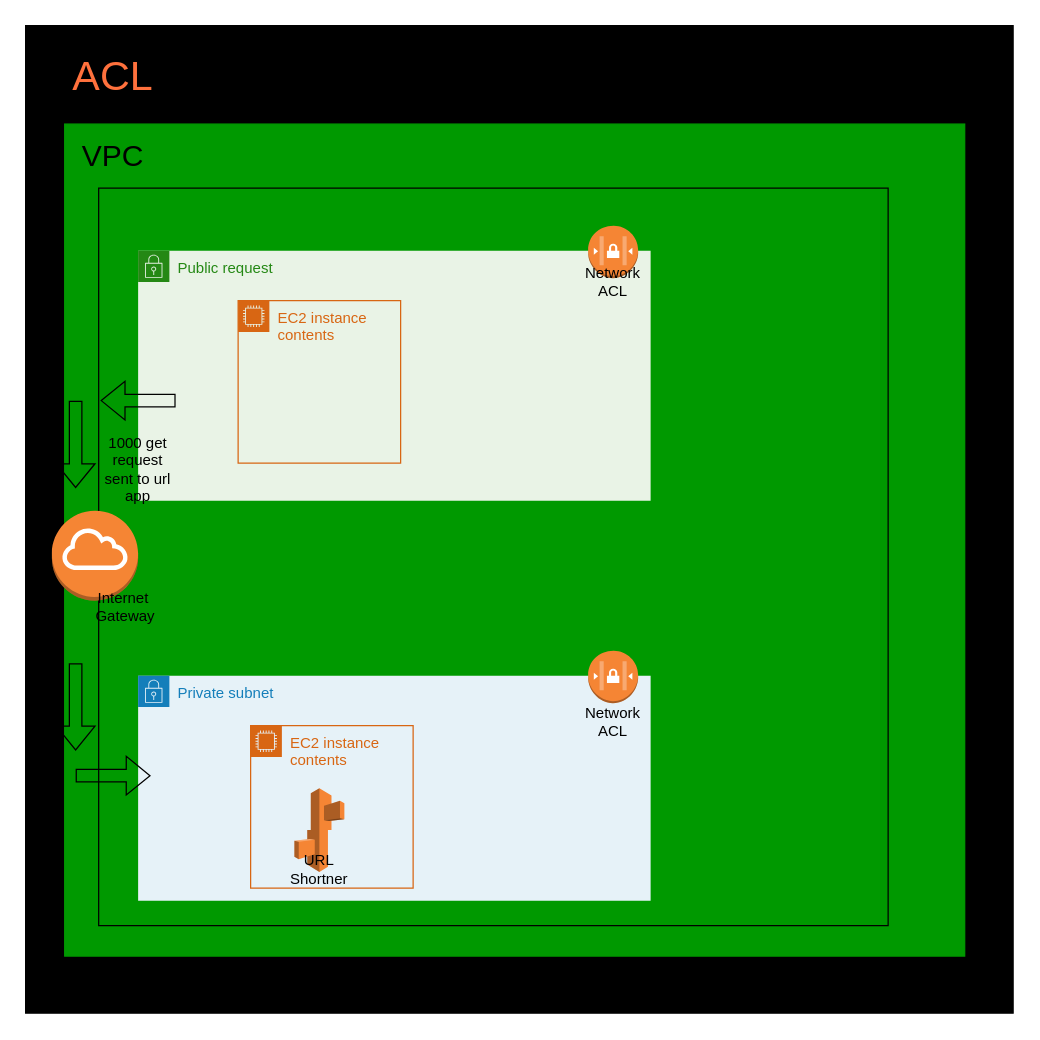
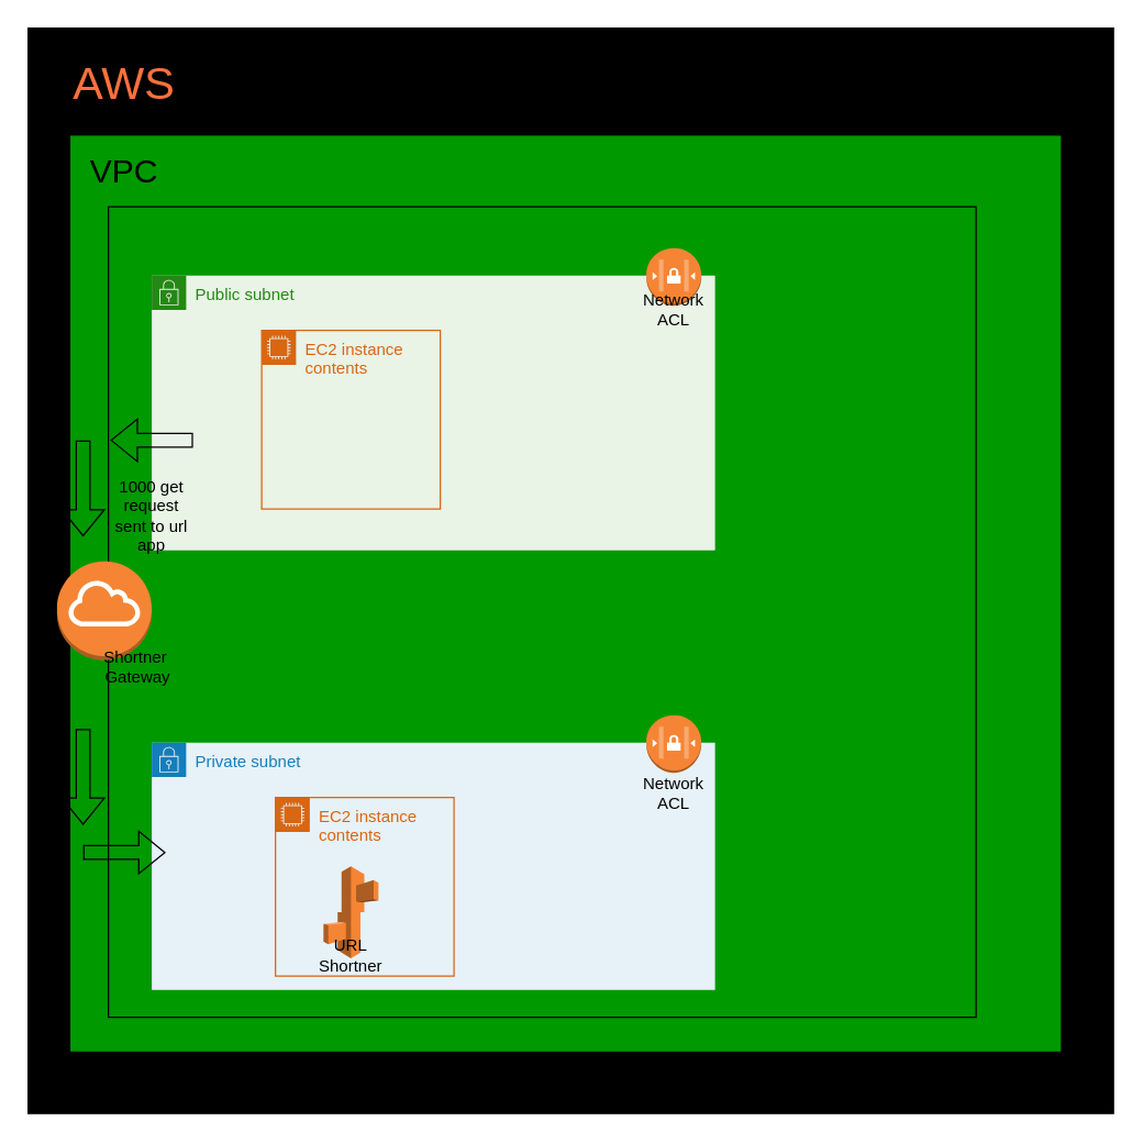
  <mxCell id="0" />
  <mxCell id="1" parent="0" />
  <mxCell id="2" value="" style="whiteSpace=wrap;html=1;aspect=fixed;fillColor=#000000;" vertex="1" parent="1"><mxGeometry x="20" y="20" width="790" height="790" as="geometry" /></mxCell>
- <mxCell id="3" value="&lt;font style=&quot;font-size: 33px;&quot; color=&quot;#ff713d&quot;&gt;ACL&lt;/font&gt;" style="text;html=1;strokeColor=none;fillColor=none;align=center;verticalAlign=middle;whiteSpace=wrap;rounded=0;" vertex="1" parent="1"><mxGeometry x="40" y="40" width="100" height="40" as="geometry" /></mxCell>
+ <mxCell id="3" value="&lt;font style=&quot;font-size: 33px;&quot; color=&quot;#ff713d&quot;&gt;AWS&lt;/font&gt;" style="text;html=1;strokeColor=none;fillColor=none;align=center;verticalAlign=middle;whiteSpace=wrap;rounded=0;" vertex="1" parent="1"><mxGeometry x="40" y="40" width="100" height="40" as="geometry" /></mxCell>
  <mxCell id="4" value="" style="rounded=0;whiteSpace=wrap;html=1;rotation=-90;fillColor=#009900;strokeColor=#009900;movable=0;resizable=0;rotatable=0;deletable=0;editable=0;locked=1;connectable=0;" vertex="1" parent="1"><mxGeometry x="78.44" y="71.57" width="665.63" height="720" as="geometry" /></mxCell>
  <mxCell id="5" value="&lt;font style=&quot;font-size: 24px;&quot;&gt;VPC&lt;/font&gt;" style="text;html=1;strokeColor=none;fillColor=none;align=center;verticalAlign=middle;whiteSpace=wrap;rounded=0;" vertex="1" parent="1"><mxGeometry x="60" width="60" height="30" as="geometry" y="110" /></mxCell>
  <mxCell id="6" value="Private subnet" style="points=[[0,0],[0.25,0],[0.5,0],[0.75,0],[1,0],[1,0.25],[1,0.5],[1,0.75],[1,1],[0.75,1],[0.5,1],[0.25,1],[0,1],[0,0.75],[0,0.5],[0,0.25]];outlineConnect=0;gradientColor=none;html=1;whiteSpace=wrap;fontSize=12;fontStyle=0;container=1;pointerEvents=0;collapsible=0;recursiveResize=0;shape=mxgraph.aws4.group;grIcon=mxgraph.aws4.group_security_group;grStroke=0;strokeColor=#147EBA;fillColor=#E6F2F8;verticalAlign=top;align=left;spacingLeft=30;fontColor=#147EBA;dashed=0;" vertex="1" parent="1"><mxGeometry x="110" y="540" width="410" height="180" as="geometry" /></mxCell>
  <mxCell id="7" value="EC2 instance contents" style="points=[[0,0],[0.25,0],[0.5,0],[0.75,0],[1,0],[1,0.25],[1,0.5],[1,0.75],[1,1],[0.75,1],[0.5,1],[0.25,1],[0,1],[0,0.75],[0,0.5],[0,0.25]];outlineConnect=0;gradientColor=none;html=1;whiteSpace=wrap;fontSize=12;fontStyle=0;container=1;pointerEvents=0;collapsible=0;recursiveResize=0;shape=mxgraph.aws4.group;grIcon=mxgraph.aws4.group_ec2_instance_contents;strokeColor=#D86613;fillColor=none;verticalAlign=top;align=left;spacingLeft=30;fontColor=#D86613;dashed=0;" vertex="1" parent="6"><mxGeometry x="90" y="40" width="130" height="130" as="geometry" /></mxCell>
  <mxCell id="8" value="" style="outlineConnect=0;dashed=0;verticalLabelPosition=bottom;verticalAlign=top;align=center;html=1;shape=mxgraph.aws3.elastic_beanstalk;fillColor=#F58534;gradientColor=none;" vertex="1" parent="7"><mxGeometry x="35" y="50" width="40" height="67" as="geometry" /></mxCell>
  <mxCell id="9" value="URL Shortner" style="text;html=1;strokeColor=none;fillColor=none;align=center;verticalAlign=middle;whiteSpace=wrap;rounded=0;" vertex="1" parent="7"><mxGeometry x="25" y="100" width="60" height="30" as="geometry" /></mxCell>
- <mxCell id="10" value="Public request" style="points=[[0,0],[0.25,0],[0.5,0],[0.75,0],[1,0],[1,0.25],[1,0.5],[1,0.75],[1,1],[0.75,1],[0.5,1],[0.25,1],[0,1],[0,0.75],[0,0.5],[0,0.25]];outlineConnect=0;gradientColor=none;html=1;whiteSpace=wrap;fontSize=12;fontStyle=0;container=1;pointerEvents=0;collapsible=0;recursiveResize=0;shape=mxgraph.aws4.group;grIcon=mxgraph.aws4.group_security_group;grStroke=0;strokeColor=#248814;fillColor=#E9F3E6;verticalAlign=top;align=left;spacingLeft=30;fontColor=#248814;dashed=0;" vertex="1" parent="1"><mxGeometry x="110" y="200" width="410" height="200" as="geometry" /></mxCell>
+ <mxCell id="10" value="Public subnet" style="points=[[0,0],[0.25,0],[0.5,0],[0.75,0],[1,0],[1,0.25],[1,0.5],[1,0.75],[1,1],[0.75,1],[0.5,1],[0.25,1],[0,1],[0,0.75],[0,0.5],[0,0.25]];outlineConnect=0;gradientColor=none;html=1;whiteSpace=wrap;fontSize=12;fontStyle=0;container=1;pointerEvents=0;collapsible=0;recursiveResize=0;shape=mxgraph.aws4.group;grIcon=mxgraph.aws4.group_security_group;grStroke=0;strokeColor=#248814;fillColor=#E9F3E6;verticalAlign=top;align=left;spacingLeft=30;fontColor=#248814;dashed=0;" vertex="1" parent="1"><mxGeometry x="110" y="200" width="410" height="200" as="geometry" /></mxCell>
  <mxCell id="11" value="EC2 instance contents" style="points=[[0,0],[0.25,0],[0.5,0],[0.75,0],[1,0],[1,0.25],[1,0.5],[1,0.75],[1,1],[0.75,1],[0.5,1],[0.25,1],[0,1],[0,0.75],[0,0.5],[0,0.25]];outlineConnect=0;gradientColor=none;html=1;whiteSpace=wrap;fontSize=12;fontStyle=0;container=1;pointerEvents=0;collapsible=0;recursiveResize=0;shape=mxgraph.aws4.group;grIcon=mxgraph.aws4.group_ec2_instance_contents;strokeColor=#D86613;fillColor=none;verticalAlign=top;align=left;spacingLeft=30;fontColor=#D86613;dashed=0;" vertex="1" parent="10"><mxGeometry x="80" y="40" width="130" height="130" as="geometry" /></mxCell>
  <mxCell id="12" value="" style="outlineConnect=0;dashed=0;verticalLabelPosition=bottom;verticalAlign=top;align=center;html=1;shape=mxgraph.aws3.network_access_controllist;fillColor=#F58534;gradientColor=none;" vertex="1" parent="10"><mxGeometry x="360" y="-20" width="40" height="42" as="geometry" /></mxCell>
  <mxCell id="13" value="" style="outlineConnect=0;dashed=0;verticalLabelPosition=bottom;verticalAlign=top;align=center;html=1;shape=mxgraph.aws3.network_access_controllist;fillColor=#F58534;gradientColor=none;" vertex="1" parent="1"><mxGeometry x="470" y="520" width="40" height="42" as="geometry" /></mxCell>
  <mxCell id="14" value="Network ACL" style="text;html=1;strokeColor=none;fillColor=none;align=center;verticalAlign=middle;whiteSpace=wrap;rounded=0;" vertex="1" parent="1"><mxGeometry x="460" y="562" width="60" height="30" as="geometry" /></mxCell>
  <mxCell id="15" value="Network ACL" style="text;html=1;strokeColor=none;fillColor=none;align=center;verticalAlign=middle;whiteSpace=wrap;rounded=0;" vertex="1" parent="1"><mxGeometry x="460" y="210" width="60" height="30" as="geometry" /></mxCell>
  <mxCell id="16" value="" style="rounded=0;whiteSpace=wrap;html=1;fillColor=none;" vertex="1" parent="1"><mxGeometry x="78.44" y="150" width="631.56" height="590" as="geometry" /></mxCell>
  <mxCell id="17" value="1000 get request sent to url app" style="text;html=1;strokeColor=none;fillColor=none;align=center;verticalAlign=middle;whiteSpace=wrap;rounded=0;" vertex="1" parent="1"><mxGeometry x="80" y="360" width="60" height="30" as="geometry" /></mxCell>
  <mxCell id="18" value="" style="outlineConnect=0;dashed=0;verticalLabelPosition=bottom;verticalAlign=top;align=center;html=1;shape=mxgraph.aws3.internet_gateway;fillColor=#F58534;gradientColor=none;" vertex="1" parent="1"><mxGeometry x="41" y="408" width="69" height="72" as="geometry" /></mxCell>
- <mxCell id="19" value="Internet&amp;nbsp;&lt;br&gt;Gateway" style="text;html=1;strokeColor=none;fillColor=none;align=center;verticalAlign=middle;whiteSpace=wrap;rounded=0;" vertex="1" parent="1"><mxGeometry x="70" y="470" width="60" height="30" as="geometry" /></mxCell>
+ <mxCell id="19" value="Shortner&amp;nbsp;&lt;br&gt;Gateway" style="text;html=1;strokeColor=none;fillColor=none;align=center;verticalAlign=middle;whiteSpace=wrap;rounded=0;" vertex="1" parent="1"><mxGeometry x="70" y="470" width="60" height="30" as="geometry" /></mxCell>
  <mxCell id="20" value="" style="shape=flexArrow;endArrow=classic;html=1;rounded=0;" edge="1" parent="1"><mxGeometry width="50" height="50" relative="1" as="geometry"><mxPoint x="140" y="320.052" as="sourcePoint" /><mxPoint x="80" y="320" as="targetPoint" /></mxGeometry></mxCell>
  <mxCell id="21" value="" style="shape=flexArrow;endArrow=classic;html=1;rounded=0;" edge="1" parent="1"><mxGeometry width="50" height="50" relative="1" as="geometry"><mxPoint x="60" y="320.052" as="sourcePoint" /><mxPoint x="60" y="390" as="targetPoint" /></mxGeometry></mxCell>
  <mxCell id="22" value="" style="shape=flexArrow;endArrow=classic;html=1;rounded=0;" edge="1" parent="1"><mxGeometry width="50" height="50" relative="1" as="geometry"><mxPoint x="60" y="530.002" as="sourcePoint" /><mxPoint x="60" y="599.95" as="targetPoint" /></mxGeometry></mxCell>
  <mxCell id="23" value="" style="shape=flexArrow;endArrow=classic;html=1;rounded=0;" edge="1" parent="1"><mxGeometry width="50" height="50" relative="1" as="geometry"><mxPoint x="60" y="620" as="sourcePoint" /><mxPoint x="120" y="620.052" as="targetPoint" /></mxGeometry></mxCell>
